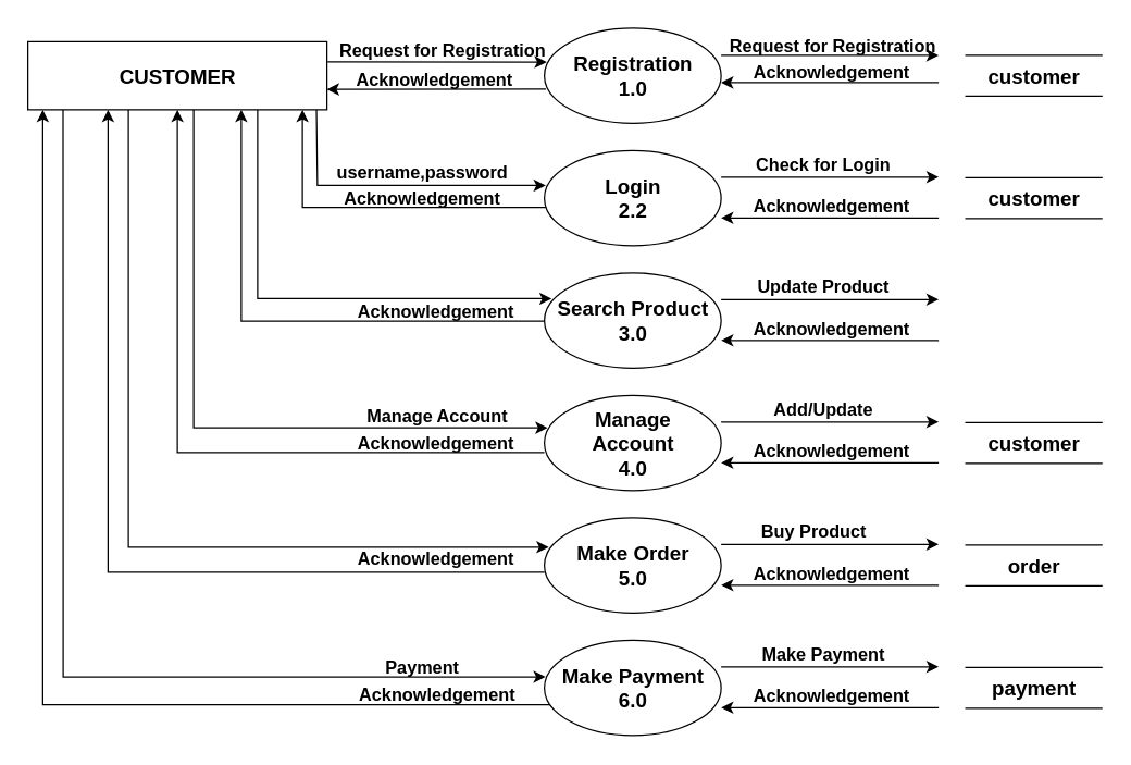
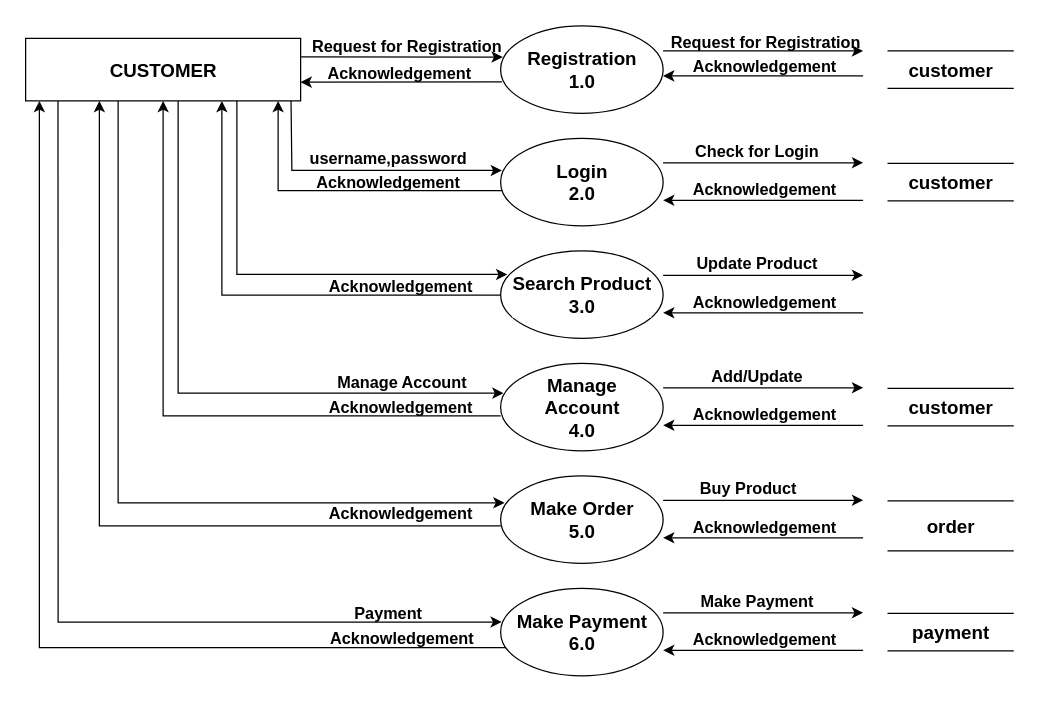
  <mxCell id="0" />
  <mxCell id="1" parent="0" />
  <mxCell id="2" style="edgeStyle=none;html=1;exitX=0.008;exitY=0.569;exitDx=0;exitDy=0;entryX=1;entryY=0.5;entryDx=0;entryDy=0;labelBackgroundColor=#000000;labelBorderColor=#000000;fontSize=15;fontColor=#000000;strokeColor=#000000;exitPerimeter=0;rounded=0;" parent="1" edge="1"><mxGeometry relative="1" as="geometry"><mxPoint x="401.04" y="64.83" as="sourcePoint" /><mxPoint x="240" y="65" as="targetPoint" /></mxGeometry></mxCell>
  <mxCell id="3" value="Registration&lt;br&gt;1.0" style="shape=ellipse;html=1;dashed=0;whitespace=wrap;perimeter=ellipsePerimeter;labelBackgroundColor=#FFFFFF;fontSize=15;fontColor=#000000;strokeColor=#000000;fillColor=#FFFFFF;fontStyle=1" parent="1" vertex="1"><mxGeometry x="400" y="20" width="130" height="70" as="geometry" /></mxCell>
  <mxCell id="4" style="edgeStyle=elbowEdgeStyle;html=1;exitX=0.008;exitY=0.597;exitDx=0;exitDy=0;labelBackgroundColor=#000000;labelBorderColor=#000000;fontSize=15;fontColor=#000000;strokeColor=#000000;exitPerimeter=0;startArrow=none;rounded=0;" parent="1" edge="1"><mxGeometry relative="1" as="geometry"><mxPoint x="401.04" y="151.79" as="sourcePoint" /><mxPoint x="222" y="80" as="targetPoint" /><Array as="points"><mxPoint x="222" y="133" /></Array></mxGeometry></mxCell>
  <mxCell id="5" style="edgeStyle=elbowEdgeStyle;html=1;labelBackgroundColor=#000000;labelBorderColor=#000000;fontSize=15;fontColor=#000000;strokeColor=#000000;exitX=0.005;exitY=0.449;exitDx=0;exitDy=0;exitPerimeter=0;rounded=0;" parent="1" target="19" edge="1"><mxGeometry relative="1" as="geometry"><mxPoint x="400.65" y="235.43" as="sourcePoint" /><mxPoint x="177" y="81" as="targetPoint" /><Array as="points"><mxPoint x="177" y="161" /></Array></mxGeometry></mxCell>
  <mxCell id="6" value="Search Product&lt;br&gt;3.0" style="shape=ellipse;html=1;dashed=0;whitespace=wrap;perimeter=ellipsePerimeter;labelBackgroundColor=#FFFFFF;fontSize=15;fontColor=#000000;strokeColor=#000000;fillColor=#FFFFFF;fontStyle=1" parent="1" vertex="1"><mxGeometry x="400" y="200" width="130" height="70" as="geometry" /></mxCell>
  <mxCell id="7" style="edgeStyle=elbowEdgeStyle;html=1;exitX=0;exitY=0.5;exitDx=0;exitDy=0;labelBackgroundColor=#000000;labelBorderColor=#000000;fontSize=15;fontColor=#000000;strokeColor=#000000;rounded=0;entryX=0.5;entryY=1;entryDx=0;entryDy=0;" parent="1" target="19" edge="1"><mxGeometry relative="1" as="geometry"><mxPoint x="400" y="332" as="sourcePoint" /><mxPoint x="130" y="87" as="targetPoint" /><Array as="points"><mxPoint x="130" y="107" /><mxPoint x="100" y="217" /></Array></mxGeometry></mxCell>
  <mxCell id="8" value="Manage&lt;br&gt;Account&lt;br&gt;4.0" style="shape=ellipse;html=1;dashed=0;whitespace=wrap;perimeter=ellipsePerimeter;labelBackgroundColor=#FFFFFF;fontSize=15;fontColor=#000000;strokeColor=#000000;fillColor=#FFFFFF;fontStyle=1" parent="1" vertex="1"><mxGeometry x="400" y="290" width="130" height="70" as="geometry" /></mxCell>
  <mxCell id="9" style="edgeStyle=elbowEdgeStyle;html=1;labelBackgroundColor=#000000;labelBorderColor=#000000;fontSize=15;fontColor=#000000;strokeColor=#000000;exitX=0;exitY=0.5;exitDx=0;exitDy=0;rounded=0;" parent="1" target="19" edge="1"><mxGeometry relative="1" as="geometry"><mxPoint x="400" y="420" as="sourcePoint" /><mxPoint x="79" y="85" as="targetPoint" /><Array as="points"><mxPoint x="79" y="246" /></Array></mxGeometry></mxCell>
  <mxCell id="10" value="Make Order&lt;br&gt;5.0" style="shape=ellipse;html=1;dashed=0;whitespace=wrap;perimeter=ellipsePerimeter;labelBackgroundColor=#FFFFFF;fontSize=15;fontColor=#000000;strokeColor=#000000;fillColor=#FFFFFF;fontStyle=1" parent="1" vertex="1"><mxGeometry x="400" y="380" width="130" height="70" as="geometry" /></mxCell>
  <mxCell id="11" style="edgeStyle=elbowEdgeStyle;html=1;exitX=0.011;exitY=0.59;exitDx=0;exitDy=0;labelBackgroundColor=#000000;labelBorderColor=#000000;fontSize=15;fontColor=#000000;strokeColor=#000000;exitPerimeter=0;rounded=0;entryX=0.05;entryY=1;entryDx=0;entryDy=0;entryPerimeter=0;" parent="1" target="19" edge="1"><mxGeometry relative="1" as="geometry"><mxPoint x="407.43" y="517.3" as="sourcePoint" /><mxPoint x="31" y="86" as="targetPoint" /><Array as="points"><mxPoint x="31" y="333" /></Array></mxGeometry></mxCell>
  <mxCell id="12" value="Make Payment&lt;br&gt;6.0" style="shape=ellipse;html=1;dashed=0;whitespace=wrap;perimeter=ellipsePerimeter;labelBackgroundColor=#FFFFFF;fontSize=15;fontColor=#000000;strokeColor=#000000;fillColor=#FFFFFF;fontStyle=1" parent="1" vertex="1"><mxGeometry x="400" y="470" width="130" height="70" as="geometry" /></mxCell>
  <mxCell id="13" style="edgeStyle=none;html=1;exitX=1.002;exitY=0.295;exitDx=0;exitDy=0;labelBackgroundColor=#000000;labelBorderColor=#000000;fontSize=15;fontColor=#000000;strokeColor=#000000;exitPerimeter=0;entryX=0.013;entryY=0.357;entryDx=0;entryDy=0;entryPerimeter=0;" parent="1" source="19" target="3" edge="1"><mxGeometry relative="1" as="geometry"><mxPoint x="242" y="44" as="sourcePoint" /><mxPoint x="400" y="45" as="targetPoint" /></mxGeometry></mxCell>
  <mxCell id="14" style="edgeStyle=elbowEdgeStyle;html=1;exitX=0.928;exitY=0.989;exitDx=0;exitDy=0;labelBackgroundColor=#000000;labelBorderColor=#000000;fontSize=15;fontColor=#000000;strokeColor=#000000;exitPerimeter=0;rounded=0;entryX=0.008;entryY=0.366;entryDx=0;entryDy=0;entryPerimeter=0;" parent="1" target="20" edge="1"><mxGeometry relative="1" as="geometry"><mxPoint x="232.2" y="69.45" as="sourcePoint" /><mxPoint x="400" y="136" as="targetPoint" /><Array as="points"><mxPoint x="233" y="120" /></Array></mxGeometry></mxCell>
  <mxCell id="15" style="edgeStyle=elbowEdgeStyle;html=1;exitX=0.75;exitY=1;exitDx=0;exitDy=0;labelBackgroundColor=#000000;labelBorderColor=#000000;fontSize=15;fontColor=#000000;strokeColor=#000000;rounded=0;entryX=0.041;entryY=0.269;entryDx=0;entryDy=0;entryPerimeter=0;" parent="1" target="6" edge="1"><mxGeometry relative="1" as="geometry"><mxPoint x="189" y="78" as="sourcePoint" /><mxPoint x="400" y="219" as="targetPoint" /><Array as="points"><mxPoint x="189" y="168" /></Array></mxGeometry></mxCell>
  <mxCell id="16" style="edgeStyle=elbowEdgeStyle;html=1;exitX=0.5;exitY=1;exitDx=0;exitDy=0;labelBackgroundColor=#000000;labelBorderColor=#000000;fontSize=15;fontColor=#000000;strokeColor=#000000;rounded=0;entryX=0.018;entryY=0.34;entryDx=0;entryDy=0;entryPerimeter=0;" parent="1" target="8" edge="1"><mxGeometry relative="1" as="geometry"><mxPoint x="142" y="69" as="sourcePoint" /><mxPoint x="400" y="314" as="targetPoint" /><Array as="points"><mxPoint x="142" y="299" /></Array></mxGeometry></mxCell>
  <mxCell id="17" style="edgeStyle=elbowEdgeStyle;html=1;exitX=0.25;exitY=1;exitDx=0;exitDy=0;labelBackgroundColor=#000000;labelBorderColor=#000000;fontSize=15;fontColor=#000000;strokeColor=#000000;rounded=0;entryX=0.024;entryY=0.308;entryDx=0;entryDy=0;entryPerimeter=0;" parent="1" target="10" edge="1"><mxGeometry relative="1" as="geometry"><mxPoint x="94" y="67" as="sourcePoint" /><mxPoint x="400" y="402" as="targetPoint" /><Array as="points"><mxPoint x="94" y="257" /></Array></mxGeometry></mxCell>
  <mxCell id="18" style="edgeStyle=elbowEdgeStyle;html=1;exitX=0.13;exitY=1;exitDx=0;exitDy=0;labelBackgroundColor=#000000;labelBorderColor=#000000;fontSize=15;fontColor=#000000;strokeColor=#000000;exitPerimeter=0;rounded=0;entryX=0.007;entryY=0.385;entryDx=0;entryDy=0;entryPerimeter=0;" parent="1" target="12" edge="1"><mxGeometry relative="1" as="geometry"><mxPoint x="45.9" y="72" as="sourcePoint" /><mxPoint x="400" y="497" as="targetPoint" /><Array as="points"><mxPoint x="46" y="112" /><mxPoint x="46" y="182" /></Array></mxGeometry></mxCell>
  <mxCell id="19" value="&lt;font color=&quot;#000000&quot; size=&quot;1&quot;&gt;&lt;b style=&quot;font-size: 15px&quot;&gt;CUSTOMER&lt;/b&gt;&lt;/font&gt;" style="html=1;dashed=0;whitespace=wrap;fillColor=#FFFFFF;strokeColor=#000000;" parent="1" vertex="1"><mxGeometry x="20" y="30" width="220" height="50" as="geometry" /></mxCell>
- <mxCell id="20" value="Login&lt;br&gt;2.2" style="shape=ellipse;html=1;dashed=0;whitespace=wrap;perimeter=ellipsePerimeter;labelBackgroundColor=#FFFFFF;fontSize=15;fontColor=#000000;strokeColor=#000000;fillColor=#FFFFFF;fontStyle=1" parent="1" vertex="1"><mxGeometry x="400" y="110" width="130" height="70" as="geometry" /></mxCell>
+ <mxCell id="20" value="Login&lt;br&gt;2.0" style="shape=ellipse;html=1;dashed=0;whitespace=wrap;perimeter=ellipsePerimeter;labelBackgroundColor=#FFFFFF;fontSize=15;fontColor=#000000;strokeColor=#000000;fillColor=#FFFFFF;fontStyle=1" parent="1" vertex="1"><mxGeometry x="400" y="110" width="130" height="70" as="geometry" /></mxCell>
  <mxCell id="21" value="" style="endArrow=classic;html=1;rounded=0;labelBackgroundColor=#000000;labelBorderColor=#000000;fontSize=15;fontColor=#000000;strokeColor=#000000;" parent="1" edge="1"><mxGeometry width="50" height="50" relative="1" as="geometry"><mxPoint x="530" y="40" as="sourcePoint" /><mxPoint x="690" y="40" as="targetPoint" /></mxGeometry></mxCell>
  <mxCell id="22" value="" style="endArrow=classic;html=1;rounded=0;labelBackgroundColor=#000000;labelBorderColor=#000000;fontSize=15;fontColor=#000000;strokeColor=#000000;" parent="1" edge="1"><mxGeometry width="50" height="50" relative="1" as="geometry"><mxPoint x="690" y="60" as="sourcePoint" /><mxPoint x="530" y="60" as="targetPoint" /></mxGeometry></mxCell>
  <mxCell id="23" value="" style="endArrow=classic;html=1;rounded=0;labelBackgroundColor=#000000;labelBorderColor=#000000;fontSize=15;fontColor=#000000;strokeColor=#000000;" parent="1" edge="1"><mxGeometry width="50" height="50" relative="1" as="geometry"><mxPoint x="530" y="129.5" as="sourcePoint" /><mxPoint x="690" y="129.5" as="targetPoint" /></mxGeometry></mxCell>
  <mxCell id="24" value="" style="endArrow=classic;html=1;rounded=0;labelBackgroundColor=#000000;labelBorderColor=#000000;fontSize=15;fontColor=#000000;strokeColor=#000000;" parent="1" edge="1"><mxGeometry width="50" height="50" relative="1" as="geometry"><mxPoint x="690" y="159.5" as="sourcePoint" /><mxPoint x="530" y="159.5" as="targetPoint" /></mxGeometry></mxCell>
  <mxCell id="25" value="" style="endArrow=classic;html=1;rounded=0;labelBackgroundColor=#000000;labelBorderColor=#000000;fontSize=15;fontColor=#000000;strokeColor=#000000;" parent="1" edge="1"><mxGeometry width="50" height="50" relative="1" as="geometry"><mxPoint x="530" y="219.5" as="sourcePoint" /><mxPoint x="690" y="219.5" as="targetPoint" /></mxGeometry></mxCell>
  <mxCell id="26" value="" style="endArrow=classic;html=1;rounded=0;labelBackgroundColor=#000000;labelBorderColor=#000000;fontSize=15;fontColor=#000000;strokeColor=#000000;" parent="1" edge="1"><mxGeometry width="50" height="50" relative="1" as="geometry"><mxPoint x="690" y="249.5" as="sourcePoint" /><mxPoint x="530" y="249.5" as="targetPoint" /></mxGeometry></mxCell>
  <mxCell id="27" value="" style="endArrow=classic;html=1;rounded=0;labelBackgroundColor=#000000;labelBorderColor=#000000;fontSize=15;fontColor=#000000;strokeColor=#000000;" parent="1" edge="1"><mxGeometry width="50" height="50" relative="1" as="geometry"><mxPoint x="530" y="309.5" as="sourcePoint" /><mxPoint x="690" y="309.5" as="targetPoint" /></mxGeometry></mxCell>
  <mxCell id="28" value="" style="endArrow=classic;html=1;rounded=0;labelBackgroundColor=#000000;labelBorderColor=#000000;fontSize=15;fontColor=#000000;strokeColor=#000000;" parent="1" edge="1"><mxGeometry width="50" height="50" relative="1" as="geometry"><mxPoint x="690" y="339.5" as="sourcePoint" /><mxPoint x="530" y="339.5" as="targetPoint" /></mxGeometry></mxCell>
  <mxCell id="29" value="" style="endArrow=classic;html=1;rounded=0;labelBackgroundColor=#000000;labelBorderColor=#000000;fontSize=15;fontColor=#000000;strokeColor=#000000;" parent="1" edge="1"><mxGeometry width="50" height="50" relative="1" as="geometry"><mxPoint x="530" y="399.5" as="sourcePoint" /><mxPoint x="690" y="399.5" as="targetPoint" /></mxGeometry></mxCell>
  <mxCell id="30" value="" style="endArrow=classic;html=1;rounded=0;labelBackgroundColor=#000000;labelBorderColor=#000000;fontSize=15;fontColor=#000000;strokeColor=#000000;" parent="1" edge="1"><mxGeometry width="50" height="50" relative="1" as="geometry"><mxPoint x="690" y="429.5" as="sourcePoint" /><mxPoint x="530" y="429.5" as="targetPoint" /></mxGeometry></mxCell>
  <mxCell id="31" value="" style="endArrow=classic;html=1;rounded=0;labelBackgroundColor=#000000;labelBorderColor=#000000;fontSize=15;fontColor=#000000;strokeColor=#000000;" parent="1" edge="1"><mxGeometry width="50" height="50" relative="1" as="geometry"><mxPoint x="530" y="489.5" as="sourcePoint" /><mxPoint x="690" y="489.5" as="targetPoint" /></mxGeometry></mxCell>
  <mxCell id="32" value="" style="endArrow=classic;html=1;rounded=0;labelBackgroundColor=#000000;labelBorderColor=#000000;fontSize=15;fontColor=#000000;strokeColor=#000000;" parent="1" edge="1"><mxGeometry width="50" height="50" relative="1" as="geometry"><mxPoint x="690" y="519.5" as="sourcePoint" /><mxPoint x="530" y="519.5" as="targetPoint" /></mxGeometry></mxCell>
  <mxCell id="33" value="&lt;b&gt;customer&lt;/b&gt;" style="html=1;dashed=0;whitespace=wrap;shape=partialRectangle;right=0;left=0;labelBackgroundColor=none;fontSize=15;fontColor=#000000;strokeColor=#000000;fillColor=#FFFFFF;" parent="1" vertex="1"><mxGeometry x="710" y="40" width="100" height="30" as="geometry" /></mxCell>
  <mxCell id="34" value="&lt;b&gt;customer&lt;/b&gt;" style="html=1;dashed=0;whitespace=wrap;shape=partialRectangle;right=0;left=0;labelBackgroundColor=none;fontSize=15;fontColor=#000000;strokeColor=#000000;fillColor=#FFFFFF;" parent="1" vertex="1"><mxGeometry x="710" y="130" width="100" height="30" as="geometry" /></mxCell>
  <mxCell id="35" value="&lt;b&gt;customer&lt;/b&gt;" style="html=1;dashed=0;whitespace=wrap;shape=partialRectangle;right=0;left=0;labelBackgroundColor=none;fontSize=15;fontColor=#000000;strokeColor=#000000;fillColor=#FFFFFF;" parent="1" vertex="1"><mxGeometry x="710" y="310" width="100" height="30" as="geometry" /></mxCell>
- <mxCell id="36" value="&lt;b&gt;order&lt;/b&gt;" style="html=1;dashed=0;whitespace=wrap;shape=partialRectangle;right=0;left=0;labelBackgroundColor=none;fontSize=15;fontColor=#000000;strokeColor=#000000;fillColor=#FFFFFF;" parent="1" vertex="1"><mxGeometry x="710" y="400" width="100" height="30" as="geometry" /></mxCell>
+ <mxCell id="36" value="&lt;b&gt;order&lt;/b&gt;" style="html=1;dashed=0;whitespace=wrap;shape=partialRectangle;right=0;left=0;labelBackgroundColor=none;fontSize=15;fontColor=#000000;strokeColor=#000000;fillColor=#FFFFFF;" parent="1" vertex="1"><mxGeometry x="710" y="400" width="100" height="40" as="geometry" /></mxCell>
  <mxCell id="37" value="&lt;b&gt;payment&lt;/b&gt;" style="html=1;dashed=0;whitespace=wrap;shape=partialRectangle;right=0;left=0;labelBackgroundColor=none;fontSize=15;fontColor=#000000;strokeColor=#000000;fillColor=#FFFFFF;" parent="1" vertex="1"><mxGeometry x="710" y="490" width="100" height="30" as="geometry" /></mxCell>
  <mxCell id="38" value="&lt;font style=&quot;font-size: 13px&quot;&gt;Acknowledgement&lt;/font&gt;" style="text;html=1;align=right;verticalAlign=middle;resizable=0;points=[];autosize=1;strokeColor=none;fillColor=none;fontSize=15;fontColor=#000000;fontStyle=1" parent="1" vertex="1"><mxGeometry x="540" y="41" width="130" height="20" as="geometry" /></mxCell>
  <mxCell id="39" value="&lt;font style=&quot;font-size: 13px&quot;&gt;Acknowledgement&lt;/font&gt;" style="text;html=1;align=right;verticalAlign=middle;resizable=0;points=[];autosize=1;strokeColor=none;fillColor=none;fontSize=15;fontColor=#000000;fontStyle=1" parent="1" vertex="1"><mxGeometry x="540" y="140" width="130" height="20" as="geometry" /></mxCell>
  <mxCell id="40" value="&lt;font style=&quot;font-size: 13px&quot;&gt;Acknowledgement&lt;/font&gt;" style="text;html=1;align=right;verticalAlign=middle;resizable=0;points=[];autosize=1;strokeColor=none;fillColor=none;fontSize=15;fontColor=#000000;fontStyle=1" parent="1" vertex="1"><mxGeometry x="540" y="230" width="130" height="20" as="geometry" /></mxCell>
  <mxCell id="41" value="&lt;font style=&quot;font-size: 13px&quot;&gt;Acknowledgement&lt;/font&gt;" style="text;html=1;align=right;verticalAlign=middle;resizable=0;points=[];autosize=1;strokeColor=none;fillColor=none;fontSize=15;fontColor=#000000;fontStyle=1" parent="1" vertex="1"><mxGeometry x="540" y="320" width="130" height="20" as="geometry" /></mxCell>
  <mxCell id="42" value="&lt;font style=&quot;font-size: 13px&quot;&gt;Acknowledgement&lt;/font&gt;" style="text;html=1;align=right;verticalAlign=middle;resizable=0;points=[];autosize=1;strokeColor=none;fillColor=none;fontSize=15;fontColor=#000000;fontStyle=1" parent="1" vertex="1"><mxGeometry x="540" y="410" width="130" height="20" as="geometry" /></mxCell>
  <mxCell id="43" value="&lt;font style=&quot;font-size: 13px&quot;&gt;Acknowledgement&lt;/font&gt;" style="text;html=1;align=right;verticalAlign=middle;resizable=0;points=[];autosize=1;strokeColor=none;fillColor=none;fontSize=15;fontColor=#000000;fontStyle=1" parent="1" vertex="1"><mxGeometry x="540" y="500" width="130" height="20" as="geometry" /></mxCell>
  <mxCell id="44" value="&lt;b&gt;Request for Registration&lt;/b&gt;" style="text;html=1;align=center;verticalAlign=middle;resizable=0;points=[];autosize=1;strokeColor=none;fillColor=none;fontSize=13;fontColor=#000000;" parent="1" vertex="1"><mxGeometry x="527" y="23" width="170" height="20" as="geometry" /></mxCell>
  <mxCell id="45" value="&lt;b&gt;Check for Login&lt;/b&gt;" style="text;html=1;align=center;verticalAlign=middle;resizable=0;points=[];autosize=1;strokeColor=none;fillColor=none;fontSize=13;fontColor=#000000;" parent="1" vertex="1"><mxGeometry x="550" y="110" width="110" height="20" as="geometry" /></mxCell>
  <mxCell id="46" value="&lt;b&gt;Request for Registration&lt;/b&gt;" style="text;html=1;align=center;verticalAlign=middle;resizable=0;points=[];autosize=1;strokeColor=none;fillColor=none;fontSize=13;fontColor=#000000;" parent="1" vertex="1"><mxGeometry x="240" y="26" width="170" height="20" as="geometry" /></mxCell>
  <mxCell id="47" value="&lt;span style=&quot;color: rgb(0 , 0 , 0) ; font-family: &amp;#34;helvetica&amp;#34; ; font-size: 13px ; font-style: normal ; font-weight: 700 ; letter-spacing: normal ; text-align: right ; text-indent: 0px ; text-transform: none ; word-spacing: 0px ; display: inline ; float: none&quot;&gt;Acknowledgement&lt;/span&gt;" style="text;whiteSpace=wrap;html=1;fontSize=13;fontColor=#000000;" parent="1" vertex="1"><mxGeometry x="260" y="44" width="140" height="30" as="geometry" /></mxCell>
  <mxCell id="48" value="&lt;b&gt;username,password&lt;/b&gt;" style="text;html=1;align=center;verticalAlign=middle;resizable=0;points=[];autosize=1;strokeColor=none;fillColor=none;fontSize=13;fontColor=#000000;" parent="1" vertex="1"><mxGeometry x="240" y="116" width="140" height="20" as="geometry" /></mxCell>
  <mxCell id="49" value="&lt;b&gt;Acknowledgement&lt;/b&gt;" style="text;html=1;align=center;verticalAlign=middle;resizable=0;points=[];autosize=1;strokeColor=none;fillColor=none;fontSize=13;fontColor=#000000;" parent="1" vertex="1"><mxGeometry x="245" y="135" width="130" height="20" as="geometry" /></mxCell>
  <mxCell id="50" value="&lt;b&gt;Acknowledgement&lt;/b&gt;" style="text;html=1;align=center;verticalAlign=middle;resizable=0;points=[];autosize=1;strokeColor=none;fillColor=none;fontSize=13;fontColor=#000000;" parent="1" vertex="1"><mxGeometry x="255" y="218" width="130" height="20" as="geometry" /></mxCell>
  <mxCell id="51" value="&lt;b&gt;Acknowledgement&lt;/b&gt;" style="text;html=1;align=center;verticalAlign=middle;resizable=0;points=[];autosize=1;strokeColor=none;fillColor=none;fontSize=13;fontColor=#000000;" parent="1" vertex="1"><mxGeometry x="255" y="315" width="130" height="20" as="geometry" /></mxCell>
  <mxCell id="52" value="&lt;b&gt;Acknowledgement&lt;/b&gt;" style="text;html=1;align=center;verticalAlign=middle;resizable=0;points=[];autosize=1;strokeColor=none;fillColor=none;fontSize=13;fontColor=#000000;" parent="1" vertex="1"><mxGeometry x="255" y="400" width="130" height="20" as="geometry" /></mxCell>
  <mxCell id="53" value="&lt;b&gt;Acknowledgement&lt;/b&gt;" style="text;html=1;align=center;verticalAlign=middle;resizable=0;points=[];autosize=1;strokeColor=none;fillColor=none;fontSize=13;fontColor=#000000;" parent="1" vertex="1"><mxGeometry x="256" y="500" width="130" height="20" as="geometry" /></mxCell>
  <mxCell id="54" value="&lt;b&gt;Update Product&lt;/b&gt;" style="text;html=1;align=center;verticalAlign=middle;resizable=0;points=[];autosize=1;strokeColor=none;fillColor=none;fontSize=13;fontColor=#000000;" parent="1" vertex="1"><mxGeometry x="550" y="200" width="110" height="20" as="geometry" /></mxCell>
  <mxCell id="55" value="&lt;b&gt;&lt;font style=&quot;font-size: 13px&quot; color=&quot;#000000&quot;&gt;Manage Account&lt;/font&gt;&lt;/b&gt;" style="text;html=1;align=center;verticalAlign=middle;resizable=0;points=[];autosize=1;strokeColor=none;fillColor=none;" parent="1" vertex="1"><mxGeometry x="261" y="295" width="120" height="20" as="geometry" /></mxCell>
  <mxCell id="56" value="&lt;b&gt;Add/Update&lt;/b&gt;" style="text;html=1;align=center;verticalAlign=middle;resizable=0;points=[];autosize=1;strokeColor=none;fillColor=none;fontSize=13;fontColor=#000000;" parent="1" vertex="1"><mxGeometry x="560" y="290" width="90" height="20" as="geometry" /></mxCell>
  <mxCell id="57" value="&lt;b&gt;Buy Product&lt;/b&gt;" style="text;html=1;align=center;verticalAlign=middle;resizable=0;points=[];autosize=1;strokeColor=none;fillColor=none;fontSize=13;fontColor=#000000;" parent="1" vertex="1"><mxGeometry x="553" y="380" width="90" height="20" as="geometry" /></mxCell>
  <mxCell id="58" value="&lt;b&gt;Payment&lt;/b&gt;" style="text;html=1;align=center;verticalAlign=middle;resizable=0;points=[];autosize=1;strokeColor=none;fillColor=none;fontSize=13;fontColor=#000000;" parent="1" vertex="1"><mxGeometry x="275" y="480" width="70" height="20" as="geometry" /></mxCell>
  <mxCell id="59" value="&lt;b&gt;Make Payment&lt;/b&gt;" style="text;html=1;align=center;verticalAlign=middle;resizable=0;points=[];autosize=1;strokeColor=none;fillColor=none;fontSize=13;fontColor=#000000;" parent="1" vertex="1"><mxGeometry x="550" y="470" width="110" height="20" as="geometry" /></mxCell>
